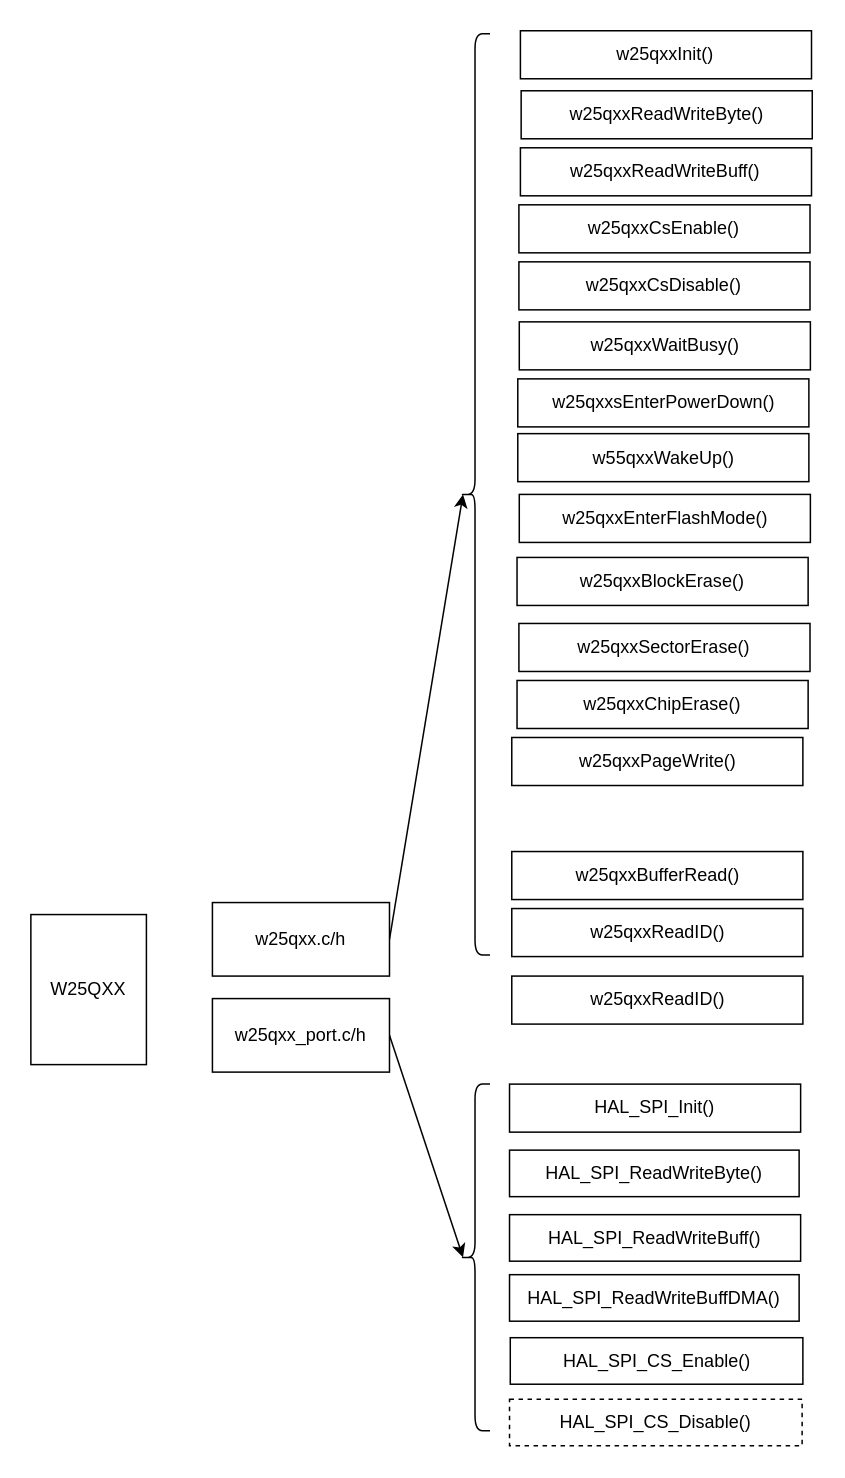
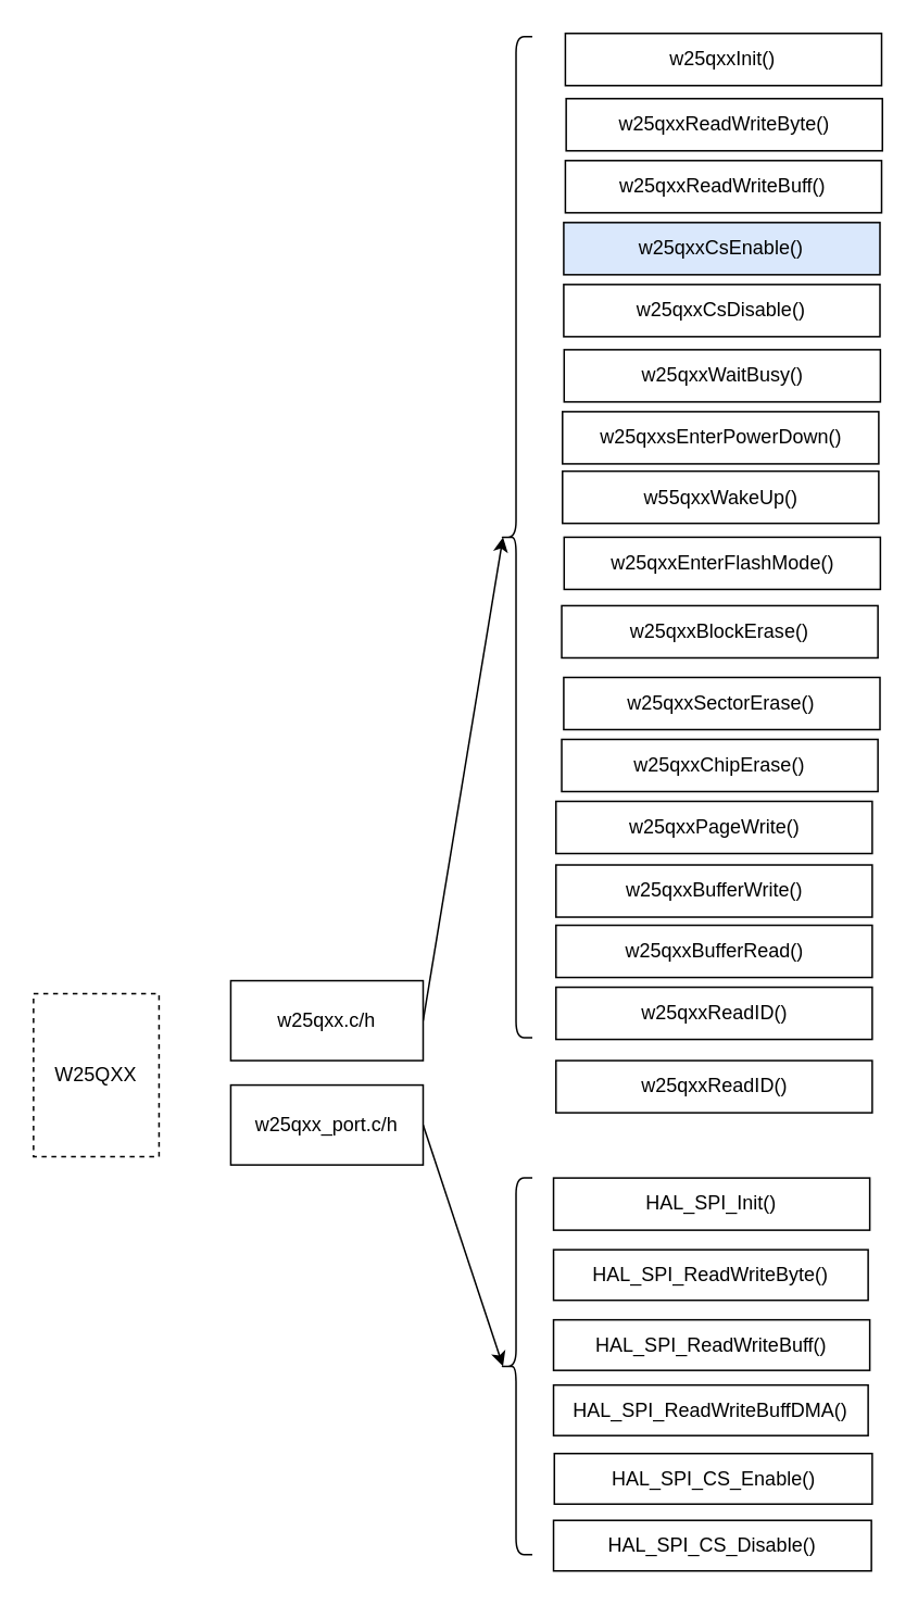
  <mxCell id="0" />
  <mxCell id="1" parent="0" />
- <mxCell id="2" value="W25QXX" style="rounded=0;whiteSpace=wrap;html=1;" parent="1" vertex="1"><mxGeometry x="20" y="609" width="77" height="100" as="geometry" /></mxCell>
+ <mxCell id="2" value="W25QXX" style="rounded=0;whiteSpace=wrap;html=1;dashed=1;" parent="1" vertex="1"><mxGeometry x="20" y="609" width="77" height="100" as="geometry" /></mxCell>
  <mxCell id="3" style="edgeStyle=none;html=1;exitX=1;exitY=0.5;exitDx=0;exitDy=0;entryX=0.1;entryY=0.5;entryDx=0;entryDy=0;entryPerimeter=0;" parent="1" source="4" target="30" edge="1"><mxGeometry relative="1" as="geometry" /></mxCell>
  <mxCell id="4" value="w25qxx.c/h" style="rounded=0;whiteSpace=wrap;html=1;" parent="1" vertex="1"><mxGeometry x="141" y="601" width="118" height="49" as="geometry" /></mxCell>
  <mxCell id="5" style="edgeStyle=none;html=1;exitX=1;exitY=0.5;exitDx=0;exitDy=0;entryX=0.1;entryY=0.5;entryDx=0;entryDy=0;entryPerimeter=0;" parent="1" source="6" target="13" edge="1"><mxGeometry relative="1" as="geometry" /></mxCell>
  <mxCell id="6" value="w25qxx_port.c/h" style="rounded=0;whiteSpace=wrap;html=1;" parent="1" vertex="1"><mxGeometry x="141" y="665" width="118" height="49" as="geometry" /></mxCell>
  <mxCell id="7" value="HAL_SPI_Init()" style="rounded=0;whiteSpace=wrap;html=1;" parent="1" vertex="1"><mxGeometry x="339" y="722" width="194" height="32" as="geometry" /></mxCell>
  <mxCell id="8" value="HAL_SPI_ReadWriteByte()" style="rounded=0;whiteSpace=wrap;html=1;" parent="1" vertex="1"><mxGeometry x="339" y="766" width="193" height="31" as="geometry" /></mxCell>
  <mxCell id="9" value="HAL_SPI_ReadWriteBuff()" style="rounded=0;whiteSpace=wrap;html=1;" parent="1" vertex="1"><mxGeometry x="339" y="809" width="194" height="31" as="geometry" /></mxCell>
  <mxCell id="10" value="HAL_SPI_CS_Enable()" style="rounded=0;whiteSpace=wrap;html=1;" parent="1" vertex="1"><mxGeometry x="339.5" y="891" width="195" height="31" as="geometry" /></mxCell>
- <mxCell id="11" value="HAL_SPI_CS_Disable()" style="rounded=0;whiteSpace=wrap;html=1;dashed=1;" parent="1" vertex="1"><mxGeometry x="339" y="932" width="195" height="31" as="geometry" /></mxCell>
+ <mxCell id="11" value="HAL_SPI_CS_Disable()" style="rounded=0;whiteSpace=wrap;html=1;" parent="1" vertex="1"><mxGeometry x="339" y="932" width="195" height="31" as="geometry" /></mxCell>
  <mxCell id="12" value="HAL_SPI_ReadWriteBuffDMA()" style="rounded=0;whiteSpace=wrap;html=1;" parent="1" vertex="1"><mxGeometry x="339" y="849" width="193" height="31" as="geometry" /></mxCell>
  <mxCell id="13" value="" style="shape=curlyBracket;whiteSpace=wrap;html=1;rounded=1;" parent="1" vertex="1"><mxGeometry x="306" y="722" width="20" height="231" as="geometry" /></mxCell>
  <mxCell id="14" value="w25qxxInit()" style="rounded=0;whiteSpace=wrap;html=1;" parent="1" vertex="1"><mxGeometry x="346.25" y="20" width="194" height="32" as="geometry" /></mxCell>
  <mxCell id="15" value="w25qxxReadWriteByte()" style="rounded=0;whiteSpace=wrap;html=1;" parent="1" vertex="1"><mxGeometry x="346.75" y="60" width="194" height="32" as="geometry" /></mxCell>
  <mxCell id="16" value="w25qxxReadWriteBuff()" style="rounded=0;whiteSpace=wrap;html=1;" parent="1" vertex="1"><mxGeometry x="346.25" y="98" width="194" height="32" as="geometry" /></mxCell>
- <mxCell id="17" value="w25qxxCsEnable()" style="rounded=0;whiteSpace=wrap;html=1;" parent="1" vertex="1"><mxGeometry x="345.25" y="136" width="194" height="32" as="geometry" /></mxCell>
+ <mxCell id="17" value="w25qxxCsEnable()" style="rounded=0;whiteSpace=wrap;html=1;fillColor=#dae8fc;" parent="1" vertex="1"><mxGeometry x="345.25" y="136" width="194" height="32" as="geometry" /></mxCell>
  <mxCell id="18" value="w25qxxCsDisable()" style="rounded=0;whiteSpace=wrap;html=1;" parent="1" vertex="1"><mxGeometry x="345.25" y="174" width="194" height="32" as="geometry" /></mxCell>
  <mxCell id="19" value="w25qxxWaitBusy()" style="rounded=0;whiteSpace=wrap;html=1;" parent="1" vertex="1"><mxGeometry x="345.5" y="214" width="194" height="32" as="geometry" /></mxCell>
  <mxCell id="20" value="w25qxxsEnterPowerDown()" style="rounded=0;whiteSpace=wrap;html=1;" parent="1" vertex="1"><mxGeometry x="344.5" y="252" width="194" height="32" as="geometry" /></mxCell>
  <mxCell id="21" value="w55qxxWakeUp()" style="rounded=0;whiteSpace=wrap;html=1;" parent="1" vertex="1"><mxGeometry x="344.5" y="288.5" width="194" height="32" as="geometry" /></mxCell>
  <mxCell id="22" value="w25qxxEnterFlashMode()" style="rounded=0;whiteSpace=wrap;html=1;" parent="1" vertex="1"><mxGeometry x="345.5" y="329" width="194" height="32" as="geometry" /></mxCell>
  <mxCell id="23" value="w25qxxSectorErase()" style="rounded=0;whiteSpace=wrap;html=1;" parent="1" vertex="1"><mxGeometry x="345.25" y="415" width="194" height="32" as="geometry" /></mxCell>
  <mxCell id="24" value="w25qxxBlockErase()" style="rounded=0;whiteSpace=wrap;html=1;" parent="1" vertex="1"><mxGeometry x="344" y="371" width="194" height="32" as="geometry" /></mxCell>
  <mxCell id="25" value="w25qxxChipErase()" style="rounded=0;whiteSpace=wrap;html=1;" parent="1" vertex="1"><mxGeometry x="344" y="453" width="194" height="32" as="geometry" /></mxCell>
  <mxCell id="26" value="w25qxxPageWrite()" style="rounded=0;whiteSpace=wrap;html=1;" parent="1" vertex="1"><mxGeometry x="340.5" y="491" width="194" height="32" as="geometry" /></mxCell>
+ <mxCell id="27" value="w25qxxBufferWrite()" style="rounded=0;whiteSpace=wrap;html=1;" parent="1" vertex="1"><mxGeometry x="340.5" y="530" width="194" height="32" as="geometry" /></mxCell>
  <mxCell id="28" value="w25qxxBufferRead()" style="rounded=0;whiteSpace=wrap;html=1;" parent="1" vertex="1"><mxGeometry x="340.5" y="567" width="194" height="32" as="geometry" /></mxCell>
  <mxCell id="29" value="w25qxxReadID()" style="rounded=0;whiteSpace=wrap;html=1;" parent="1" vertex="1"><mxGeometry x="340.5" y="605" width="194" height="32" as="geometry" /></mxCell>
  <mxCell id="30" value="" style="shape=curlyBracket;whiteSpace=wrap;html=1;rounded=1;size=0.5;" parent="1" vertex="1"><mxGeometry x="306" y="22" width="20" height="614" as="geometry" /></mxCell>
  <mxCell id="31" value="w25qxxReadID()" style="rounded=0;whiteSpace=wrap;html=1;" vertex="1" parent="1"><mxGeometry x="340.5" y="650" width="194" height="32" as="geometry" /></mxCell>
